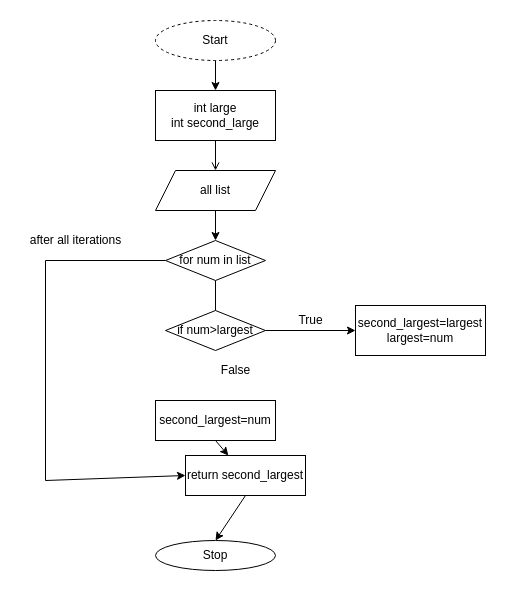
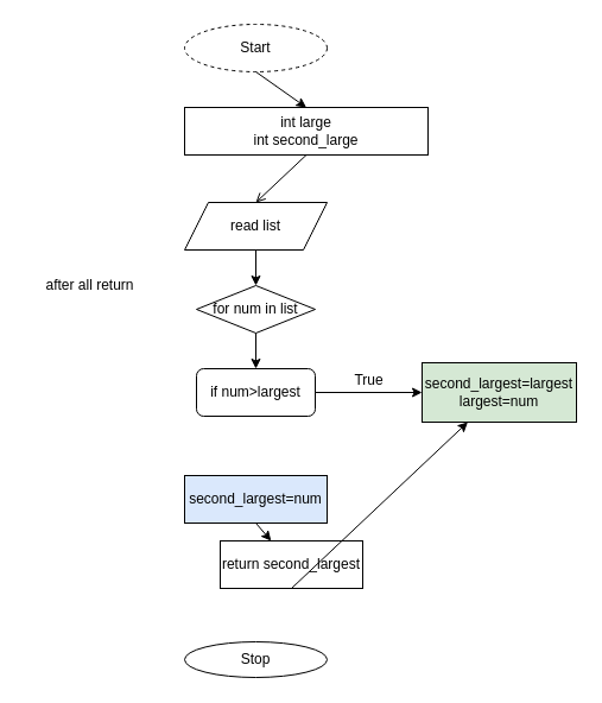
  <mxCell id="0" />
  <mxCell id="1" parent="0" />
  <mxCell id="2" value="Start" style="ellipse;whiteSpace=wrap;html=1;dashed=1;" vertex="1" parent="1"><mxGeometry x="155" y="20" width="120" height="40" as="geometry" /></mxCell>
- <mxCell id="3" value="int large&lt;br&gt;int second_large" style="rounded=0;whiteSpace=wrap;html=1;" vertex="1" parent="1"><mxGeometry x="155" y="90" width="120" height="50" as="geometry" /></mxCell>
- <mxCell id="4" value="all list" style="shape=parallelogram;perimeter=parallelogramPerimeter;whiteSpace=wrap;html=1;fixedSize=1;" vertex="1" parent="1"><mxGeometry x="155" y="170" width="120" height="40" as="geometry" /></mxCell>
+ <mxCell id="3" value="int large&lt;br&gt;int second_large" style="rounded=0;whiteSpace=wrap;html=1;" vertex="1" parent="1"><mxGeometry x="155" y="90" width="205" height="40" as="geometry" /></mxCell>
+ <mxCell id="4" value="read list" style="shape=parallelogram;perimeter=parallelogramPerimeter;whiteSpace=wrap;html=1;fixedSize=1;" vertex="1" parent="1"><mxGeometry x="155" y="170" width="120" height="40" as="geometry" /></mxCell>
  <mxCell id="5" value="for num in list" style="rhombus;whiteSpace=wrap;html=1;" vertex="1" parent="1"><mxGeometry x="165" y="240" width="100" height="40" as="geometry" /></mxCell>
- <mxCell id="6" value="if num&amp;gt;largest" style="rhombus;whiteSpace=wrap;html=1;" vertex="1" parent="1"><mxGeometry x="165" y="310" width="100" height="40" as="geometry" /></mxCell>
- <mxCell id="7" value="second_largest=largest&lt;br&gt;largest=num" style="rounded=0;whiteSpace=wrap;html=1;" vertex="1" parent="1"><mxGeometry x="355" y="305" width="130" height="50" as="geometry" /></mxCell>
- <mxCell id="8" value="second_largest=num" style="rounded=0;whiteSpace=wrap;html=1;" vertex="1" parent="1"><mxGeometry x="155" y="400" width="120" height="40" as="geometry" /></mxCell>
+ <mxCell id="6" value="if num&amp;gt;largest" style="whiteSpace=wrap;html=1;rounded=1;" vertex="1" parent="1"><mxGeometry x="165" y="310" width="100" height="40" as="geometry" /></mxCell>
+ <mxCell id="7" value="second_largest=largest&lt;br&gt;largest=num" style="rounded=0;whiteSpace=wrap;html=1;fillColor=#d5e8d4;" vertex="1" parent="1"><mxGeometry x="355" y="305" width="130" height="50" as="geometry" /></mxCell>
+ <mxCell id="8" value="second_largest=num" style="rounded=0;whiteSpace=wrap;html=1;fillColor=#dae8fc;" vertex="1" parent="1"><mxGeometry x="155" y="400" width="120" height="40" as="geometry" /></mxCell>
  <mxCell id="9" value="Stop" style="ellipse;whiteSpace=wrap;html=1;" vertex="1" parent="1"><mxGeometry x="155" y="540" width="120" height="30" as="geometry" /></mxCell>
  <mxCell id="10" value="return second_largest" style="rounded=0;whiteSpace=wrap;html=1;" vertex="1" parent="1"><mxGeometry x="185" y="455" width="120" height="40" as="geometry" /></mxCell>
- <mxCell id="11" value="" style="endArrow=classic;html=1;rounded=0;exitX=0.5;exitY=1;exitDx=0;exitDy=0;entryX=0.5;entryY=0;entryDx=0;entryDy=0;" edge="1" parent="1" source="10" target="9"><mxGeometry width="50" height="50" relative="1" as="geometry"><mxPoint x="215" y="510" as="sourcePoint" /><mxPoint x="245" y="530" as="targetPoint" /></mxGeometry></mxCell>
- <mxCell id="12" value="" style="endArrow=none;html=1;rounded=0;exitX=0.5;exitY=1;exitDx=0;exitDy=0;" edge="1" parent="1" source="5" target="6"><mxGeometry width="50" height="50" relative="1" as="geometry"><mxPoint x="195" y="360" as="sourcePoint" /><mxPoint x="245" y="310" as="targetPoint" /></mxGeometry></mxCell>
+ <mxCell id="11" value="" style="endArrow=classic;html=1;rounded=0;exitX=0.5;exitY=1;exitDx=0;exitDy=0;" edge="1" parent="1" source="10" target="7"><mxGeometry width="50" height="50" relative="1" as="geometry"><mxPoint x="215" y="510" as="sourcePoint" /><mxPoint x="245" y="530" as="targetPoint" /></mxGeometry></mxCell>
+ <mxCell id="12" value="" style="endArrow=classic;html=1;rounded=0;exitX=0.5;exitY=1;exitDx=0;exitDy=0;" edge="1" parent="1" source="5" target="6"><mxGeometry width="50" height="50" relative="1" as="geometry"><mxPoint x="195" y="360" as="sourcePoint" /><mxPoint x="245" y="310" as="targetPoint" /></mxGeometry></mxCell>
  <mxCell id="13" value="" style="endArrow=classic;html=1;rounded=0;exitX=0.5;exitY=1;exitDx=0;exitDy=0;" edge="1" parent="1" source="8" target="10"><mxGeometry width="50" height="50" relative="1" as="geometry"><mxPoint x="195" y="520" as="sourcePoint" /><mxPoint x="245" y="470" as="targetPoint" /></mxGeometry></mxCell>
  <mxCell id="14" value="" style="endArrow=classic;html=1;rounded=0;exitX=0.5;exitY=1;exitDx=0;exitDy=0;entryX=0.5;entryY=0;entryDx=0;entryDy=0;" edge="1" parent="1" source="2" target="3"><mxGeometry width="50" height="50" relative="1" as="geometry"><mxPoint x="195" y="170" as="sourcePoint" /><mxPoint x="245" y="120" as="targetPoint" /></mxGeometry></mxCell>
  <mxCell id="15" value="" style="endArrow=open;html=1;rounded=0;exitX=0.5;exitY=1;exitDx=0;exitDy=0;entryX=0.5;entryY=0;entryDx=0;entryDy=0;" edge="1" parent="1" source="3" target="4"><mxGeometry width="50" height="50" relative="1" as="geometry"><mxPoint x="195" y="170" as="sourcePoint" /><mxPoint x="245" y="120" as="targetPoint" /></mxGeometry></mxCell>
  <mxCell id="16" value="" style="endArrow=classic;html=1;rounded=0;exitX=0.5;exitY=1;exitDx=0;exitDy=0;entryX=0.5;entryY=0;entryDx=0;entryDy=0;" edge="1" parent="1" source="4" target="5"><mxGeometry width="50" height="50" relative="1" as="geometry"><mxPoint x="195" y="400" as="sourcePoint" /><mxPoint x="245" y="350" as="targetPoint" /></mxGeometry></mxCell>
  <mxCell id="17" value="" style="endArrow=classic;html=1;rounded=0;exitX=1;exitY=0.5;exitDx=0;exitDy=0;entryX=0;entryY=0.5;entryDx=0;entryDy=0;" edge="1" parent="1" source="6" target="7"><mxGeometry width="50" height="50" relative="1" as="geometry"><mxPoint x="195" y="400" as="sourcePoint" /><mxPoint x="345" y="430" as="targetPoint" /></mxGeometry></mxCell>
  <mxCell id="18" value="True" style="text;html=1;align=center;verticalAlign=middle;resizable=0;points=[];autosize=1;strokeColor=none;fillColor=none;" vertex="1" parent="1"><mxGeometry x="285" y="305" width="50" height="30" as="geometry" /></mxCell>
- <mxCell id="19" value="False" style="text;html=1;align=center;verticalAlign=middle;resizable=0;points=[];autosize=1;strokeColor=none;fillColor=none;" vertex="1" parent="1"><mxGeometry x="210" y="355" width="50" height="30" as="geometry" /></mxCell>
- <mxCell id="20" value="" style="endArrow=classic;html=1;rounded=0;exitX=0;exitY=0.5;exitDx=0;exitDy=0;entryX=0;entryY=0.5;entryDx=0;entryDy=0;" edge="1" parent="1" source="5" target="10"><mxGeometry width="50" height="50" relative="1" as="geometry"><mxPoint x="135" y="310" as="sourcePoint" /><mxPoint x="245" y="270" as="targetPoint" /><Array as="points"><mxPoint x="45" y="260" /><mxPoint x="45" y="480" /></Array></mxGeometry></mxCell>
- <mxCell id="21" value="after all iterations" style="text;html=1;align=center;verticalAlign=middle;resizable=0;points=[];autosize=1;strokeColor=none;fillColor=none;" vertex="1" parent="1"><mxGeometry x="20" y="225" width="110" height="30" as="geometry" /></mxCell>
+ <mxCell id="21" value="after all return" style="text;html=1;align=center;verticalAlign=middle;resizable=0;points=[];autosize=1;strokeColor=none;fillColor=none;" vertex="1" parent="1"><mxGeometry x="20" y="225" width="110" height="30" as="geometry" /></mxCell>
